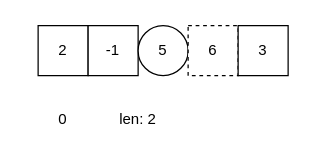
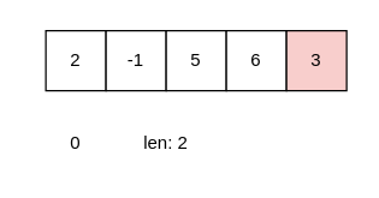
  <mxCell id="0" />
  <mxCell id="1" parent="0" />
  <mxCell id="2" value="2" style="rounded=0;whiteSpace=wrap;html=1;" vertex="1" parent="1"><mxGeometry x="30" y="20" width="40" height="40" as="geometry" /></mxCell>
  <mxCell id="3" value="-1" style="rounded=0;whiteSpace=wrap;html=1;" vertex="1" parent="1"><mxGeometry x="70" y="20" width="40" height="40" as="geometry" /></mxCell>
- <mxCell id="4" value="5" style="ellipse;whiteSpace=wrap;html=1;" vertex="1" parent="1"><mxGeometry x="110" y="20" width="40" height="40" as="geometry" /></mxCell>
- <mxCell id="5" value="6" style="rounded=0;whiteSpace=wrap;html=1;dashed=1;" vertex="1" parent="1"><mxGeometry x="150" y="20" width="40" height="40" as="geometry" /></mxCell>
- <mxCell id="6" value="3" style="rounded=0;whiteSpace=wrap;html=1;" vertex="1" parent="1"><mxGeometry x="190" y="20" width="40" height="40" as="geometry" /></mxCell>
+ <mxCell id="4" value="5" style="rounded=0;whiteSpace=wrap;html=1;" vertex="1" parent="1"><mxGeometry x="110" y="20" width="40" height="40" as="geometry" /></mxCell>
+ <mxCell id="5" value="6" style="rounded=0;whiteSpace=wrap;html=1;" vertex="1" parent="1"><mxGeometry x="150" y="20" width="40" height="40" as="geometry" /></mxCell>
+ <mxCell id="6" value="3" style="rounded=0;whiteSpace=wrap;html=1;fillColor=#f8cecc;" vertex="1" parent="1"><mxGeometry x="190" y="20" width="40" height="40" as="geometry" /></mxCell>
  <mxCell id="7" value="0" style="text;html=1;align=center;verticalAlign=middle;whiteSpace=wrap;rounded=0;" vertex="1" parent="1"><mxGeometry x="20" y="80" width="60" height="30" as="geometry" /></mxCell>
  <mxCell id="8" value="len: 2" style="text;html=1;align=center;verticalAlign=middle;whiteSpace=wrap;rounded=0;" vertex="1" parent="1"><mxGeometry x="80" y="80" width="60" height="30" as="geometry" /></mxCell>
